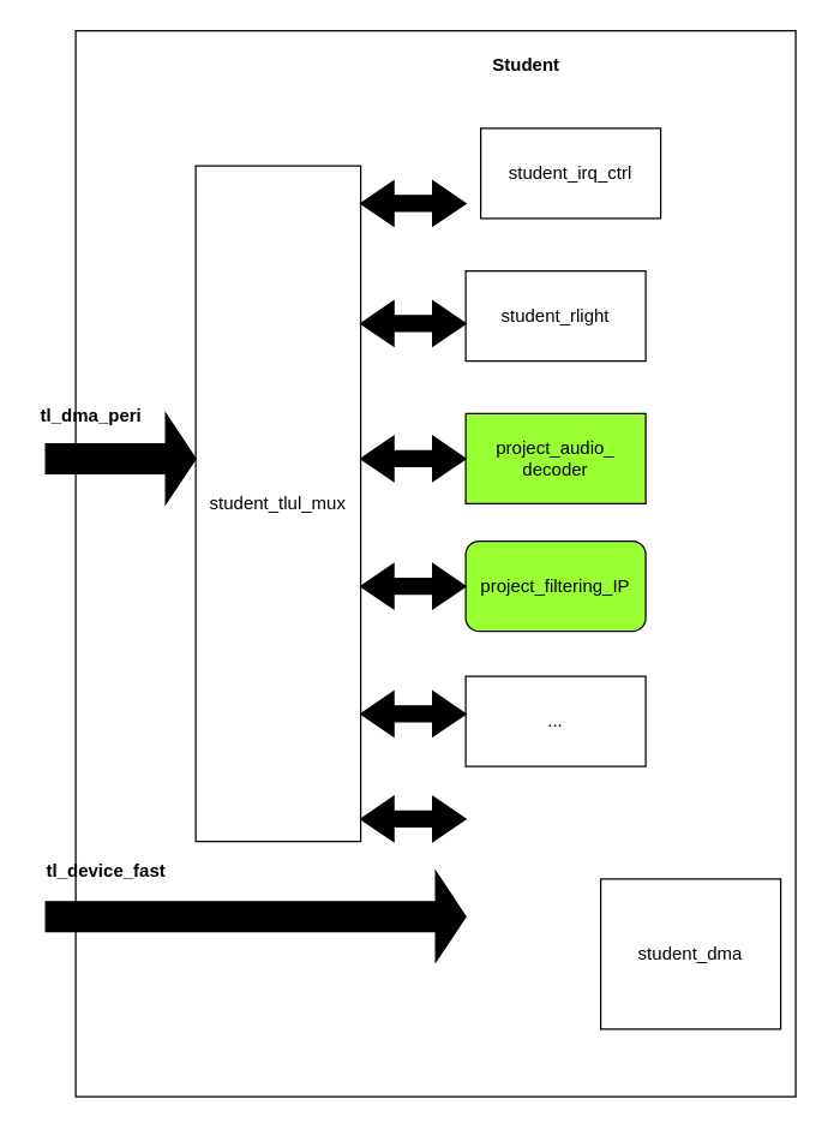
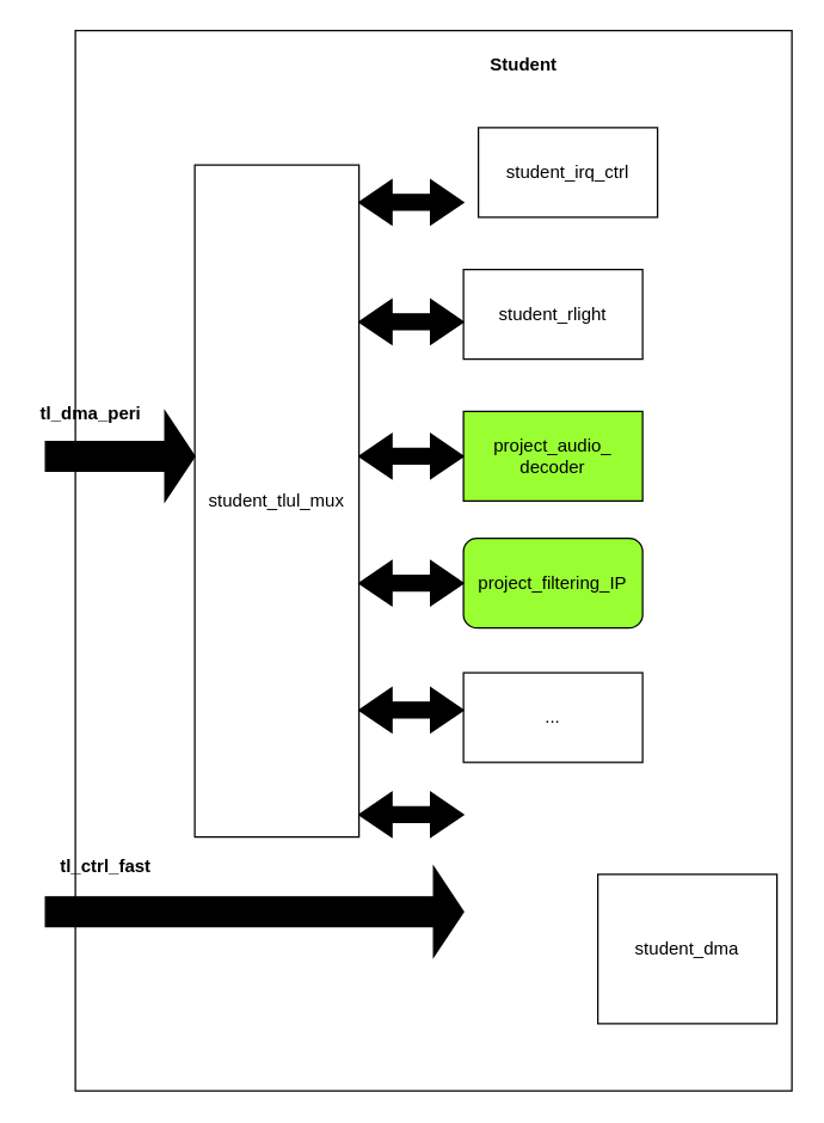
  <mxCell id="0" />
  <mxCell id="1" parent="0" />
  <mxCell id="2" value="" style="html=1;whiteSpace=wrap;" parent="1" vertex="1"><mxGeometry x="50" y="20" width="480" height="710" as="geometry" /></mxCell>
  <mxCell id="3" value="student_irq_ctrl" style="html=1;whiteSpace=wrap;" parent="1" vertex="1"><mxGeometry x="320" y="85" width="120" height="60" as="geometry" /></mxCell>
  <mxCell id="4" value="student_rlight&lt;span style=&quot;color: rgba(0, 0, 0, 0); font-family: monospace; font-size: 0px; text-align: start; text-wrap: nowrap;&quot;&gt;%3CmxGraphModel%3E%3Croot%3E%3CmxCell%20id%3D%220%22%2F%3E%3CmxCell%20id%3D%221%22%20parent%3D%220%22%2F%3E%3CmxCell%20id%3D%222%22%20value%3D%22student_irq_ctrl%22%20style%3D%22html%3D1%3BwhiteSpace%3Dwrap%3B%22%20vertex%3D%221%22%20parent%3D%221%22%3E%3CmxGeometry%20x%3D%22180%22%20y%3D%22120%22%20width%3D%22120%22%20height%3D%2260%22%20as%3D%22geometry%22%2F%3E%3C%2FmxCell%3E%3C%2Froot%3E%3C%2FmxGraphModel%3E&lt;/span&gt;" style="html=1;whiteSpace=wrap;" parent="1" vertex="1"><mxGeometry x="310" y="180" width="120" height="60" as="geometry" /></mxCell>
  <mxCell id="5" value="project_audio_&lt;div&gt;decoder&lt;span style=&quot;color: rgba(0, 0, 0, 0); font-family: monospace; font-size: 0px; text-align: start; text-wrap: nowrap;&quot;&gt;%3CmxGraphModel%3E%3Croot%3E%3CmxCell%20id%3D%220%22%2F%3E%3CmxCell%20id%3D%221%22%20parent%3D%220%22%2F%3E%3CmxCell%20id%3D%222%22%20value%3D%22student_irq_ctrl%22%20style%3D%22html%3D1%3BwhiteSpace%3Dwrap%3B%22%20vertex%3D%221%22%20parent%3D%221%22%3E%3CmxGeometry%20x%3D%22180%22%20y%3D%22120%22%20width%3D%22120%22%20height%3D%2260%22%20as%3D%22geometry%22%2F%3E%3C%2FmxCell%3E%3C%2Froot%3E%3C%2FmxGraphMode_au&lt;/span&gt;&lt;/div&gt;" style="html=1;whiteSpace=wrap;fillColor=#99FF33;" parent="1" vertex="1"><mxGeometry x="310" y="275" width="120" height="60" as="geometry" /></mxCell>
  <mxCell id="6" value="student_tlul_mux&lt;span style=&quot;color: rgba(0, 0, 0, 0); font-family: monospace; font-size: 0px; text-align: start; text-wrap: nowrap;&quot;&gt;%3CmxGraphModel%3E%3Croot%3E%3CmxCell%20id%3D%220%22%2F%3E%3CmxCell%20id%3D%221%22%20parent%3D%220%22%2F%3E%3CmxCell%20id%3D%222%22%20value%3D%22student_irq_ctrl%22%20style%3D%22html%3D1%3BwhiteSpace%3Dwrap%3B%22%20vertex%3D%221%22%20parent%3D%221%22%3E%3CmxGeometry%20x%3D%22180%22%20y%3D%22120%22%20width%3D%22120%22%20height%3D%2260%22%20as%3D%22geometry%22%2F%3E%3C%2FmxCell%3E%3C%2Froot%3E%3C%2FmxGraphModel&lt;/span&gt;" style="html=1;whiteSpace=wrap;" parent="1" vertex="1"><mxGeometry y="110" width="110" height="450" as="geometry" x="130" /></mxCell>
  <mxCell id="7" value="..." style="html=1;whiteSpace=wrap;" parent="1" vertex="1"><mxGeometry x="310" y="450" width="120" height="60" as="geometry" /></mxCell>
  <mxCell id="8" value="project_filtering_IP" style="html=1;whiteSpace=wrap;fillColor=#99FF33;rounded=1;" parent="1" vertex="1"><mxGeometry x="310" y="360" width="120" height="60" as="geometry" /></mxCell>
  <mxCell id="9" value="" style="html=1;shadow=0;dashed=0;align=center;verticalAlign=middle;shape=mxgraph.arrows2.twoWayArrow;dy=0.65;dx=22;strokeColor=#000000;fillColor=#000000;" parent="1" vertex="1"><mxGeometry x="240" y="290" width="70" height="30" as="geometry" /></mxCell>
  <mxCell id="10" value="" style="html=1;shadow=0;dashed=0;align=center;verticalAlign=middle;shape=mxgraph.arrows2.twoWayArrow;dy=0.65;dx=22;strokeColor=#000000;fillColor=#000000;" parent="1" vertex="1"><mxGeometry x="240" y="375" width="70" height="30" as="geometry" /></mxCell>
  <mxCell id="11" value="" style="html=1;shadow=0;dashed=0;align=center;verticalAlign=middle;shape=mxgraph.arrows2.twoWayArrow;dy=0.65;dx=22;strokeColor=#000000;fillColor=#000000;" parent="1" vertex="1"><mxGeometry x="240" y="200" width="70" height="30" as="geometry" /></mxCell>
  <mxCell id="12" value="" style="html=1;shadow=0;dashed=0;align=center;verticalAlign=middle;shape=mxgraph.arrows2.twoWayArrow;dy=0.65;dx=22;strokeColor=#000000;fillColor=#000000;" parent="1" vertex="1"><mxGeometry x="240" y="120" width="70" height="30" as="geometry" /></mxCell>
  <mxCell id="13" value="" style="html=1;shadow=0;dashed=0;align=center;verticalAlign=middle;shape=mxgraph.arrows2.arrow;dy=0.67;dx=20;notch=0;fillColor=#000000;" parent="1" vertex="1"><mxGeometry x="30" y="275" width="100" height="60" as="geometry" /></mxCell>
  <mxCell id="14" value="student_dma" style="html=1;whiteSpace=wrap;" parent="1" vertex="1"><mxGeometry x="400" y="585" width="120" height="100" as="geometry" /></mxCell>
  <mxCell id="15" value="" style="html=1;shadow=0;dashed=0;align=center;verticalAlign=middle;shape=mxgraph.arrows2.twoWayArrow;dy=0.65;dx=22;strokeColor=#000000;fillColor=#000000;" parent="1" vertex="1"><mxGeometry x="240" y="460" width="70" height="30" as="geometry" /></mxCell>
  <mxCell id="16" value="" style="html=1;shadow=0;dashed=0;align=center;verticalAlign=middle;shape=mxgraph.arrows2.twoWayArrow;dy=0.65;dx=22;strokeColor=#000000;fillColor=#000000;" parent="1" vertex="1"><mxGeometry x="240" y="530" width="70" height="30" as="geometry" /></mxCell>
  <mxCell id="17" value="" style="html=1;shadow=0;dashed=0;align=center;verticalAlign=middle;shape=mxgraph.arrows2.arrow;dy=0.67;dx=20;notch=0;fillColor=#000000;" parent="1" vertex="1"><mxGeometry x="30" y="580" width="280" height="60" as="geometry" /></mxCell>
  <mxCell id="18" value="Student&lt;span style=&quot;color: rgba(0, 0, 0, 0); font-family: monospace; font-size: 0px; font-weight: 400; text-align: start;&quot;&gt;%3CmxGraphModel%3E%3Croot%3E%3CmxCell%20id%3D%220%22%2F%3E%3CmxCell%20id%3D%221%22%20parent%3D%220%22%2F%3E%3CmxCell%20id%3D%222%22%20value%3D%22%22%20style%3D%22html%3D1%3Bshadow%3D0%3Bdashed%3D0%3Balign%3Dcenter%3BverticalAlign%3Dmiddle%3Bshape%3Dmxgraph.arrows2.arrow%3Bdy%3D0.67%3Bdx%3D20%3Bnotch%3D0%3BfillColor%3D%23000000%3B%22%20vertex%3D%221%22%20parent%3D%221%22%3E%3CmxGeometry%20x%3D%22-100%22%20y%3D%22305%22%20width%3D%22100%22%20height%3D%2260%22%20as%3D%22geometry%22%2F%3E%3C%2FmxCell%3E%3C%2Froot%3E%3C%2FmxGraphModel%3E&lt;/span&gt;" style="text;align=center;fontStyle=1;verticalAlign=middle;spacingLeft=3;spacingRight=3;strokeColor=none;rotatable=0;points=[[0,0.5],[1,0.5]];portConstraint=eastwest;html=1;" parent="1" vertex="1"><mxGeometry x="310" y="30" width="80" height="26" as="geometry" /></mxCell>
  <mxCell id="19" value="tl_dma_peri" style="text;align=center;fontStyle=1;verticalAlign=middle;spacingLeft=3;spacingRight=3;strokeColor=none;rotatable=0;points=[[0,0.5],[1,0.5]];portConstraint=eastwest;html=1;" parent="1" vertex="1"><mxGeometry x="20" y="264" width="80" height="26" as="geometry" /></mxCell>
- <mxCell id="20" value="tl_device_fast" style="text;align=center;fontStyle=1;verticalAlign=middle;spacingLeft=3;spacingRight=3;strokeColor=none;rotatable=0;points=[[0,0.5],[1,0.5]];portConstraint=eastwest;html=1;" parent="1" vertex="1"><mxGeometry x="30" y="567" width="80" height="26" as="geometry" /></mxCell>
+ <mxCell id="20" value="tl_ctrl_fast" style="text;align=center;fontStyle=1;verticalAlign=middle;spacingLeft=3;spacingRight=3;strokeColor=none;rotatable=0;points=[[0,0.5],[1,0.5]];portConstraint=eastwest;html=1;" parent="1" vertex="1"><mxGeometry x="30" y="567" width="80" height="26" as="geometry" /></mxCell>
